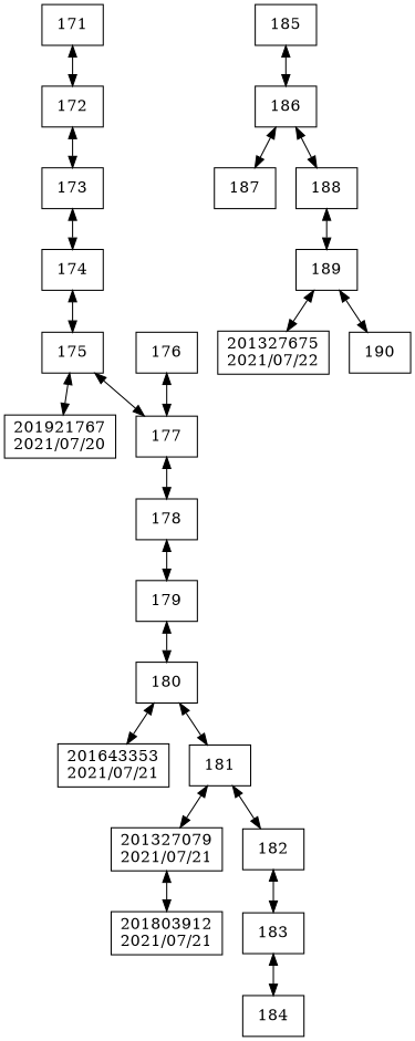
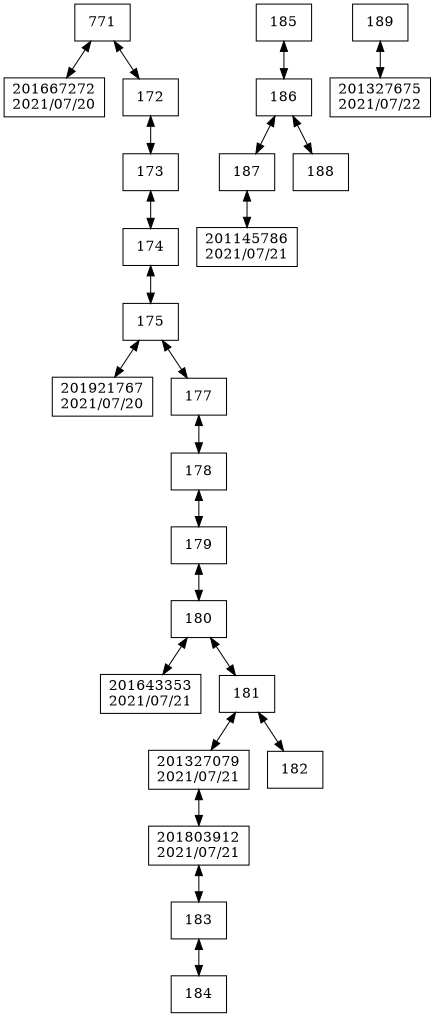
  digraph {
    compound=true
    rankdir=TB
    node [shape=box]
    edge [dir=both]
-   n1 [label=171]
+   n1 [label=771]
+   n2 [label="201667272\n2021/07/20"]
    n3 [label=172]
    n4 [label=173]
    n5 [label=174]
    n6 [label=175]
    n7 [label="201921767\n2021/07/20"]
    n8 [label=177]
-   n9 [label=176]
    n10 [label=178]
    n11 [label=179]
    n12 [label=180]
    n13 [label="201643353\n2021/07/21"]
    n14 [label=181]
    n15 [label="201327079\n2021/07/21"]
    n16 [label=182]
    n17 [label="201803912\n2021/07/21"]
    n18 [label=183]
    n19 [label=184]
    n20 [label=185]
    n21 [label=186]
    n22 [label=187]
    n23 [label=188]
+   n24 [label="201145786\n2021/07/21"]
    n25 [label=189]
    n26 [label="201327675\n2021/07/22"]
-   n27 [label=190]
+   n1 -> n2
    n1 -> n3
    n3 -> n4
    n4 -> n5
    n5 -> n6
    n6 -> n7
    n6 -> n8
    n8 -> n10
-   n9 -> n8
    n10 -> n11
    n11 -> n12
    n12 -> n13
    n12 -> n14
    n14 -> n15
    n14 -> n16
    n15 -> n17
-   n16 -> n18
+   n17 -> n18
    n18 -> n19
    n20 -> n21
    n21 -> n22
    n21 -> n23
-   n23 -> n25
+   n22 -> n24
    n25 -> n26
-   n25 -> n27
  }
